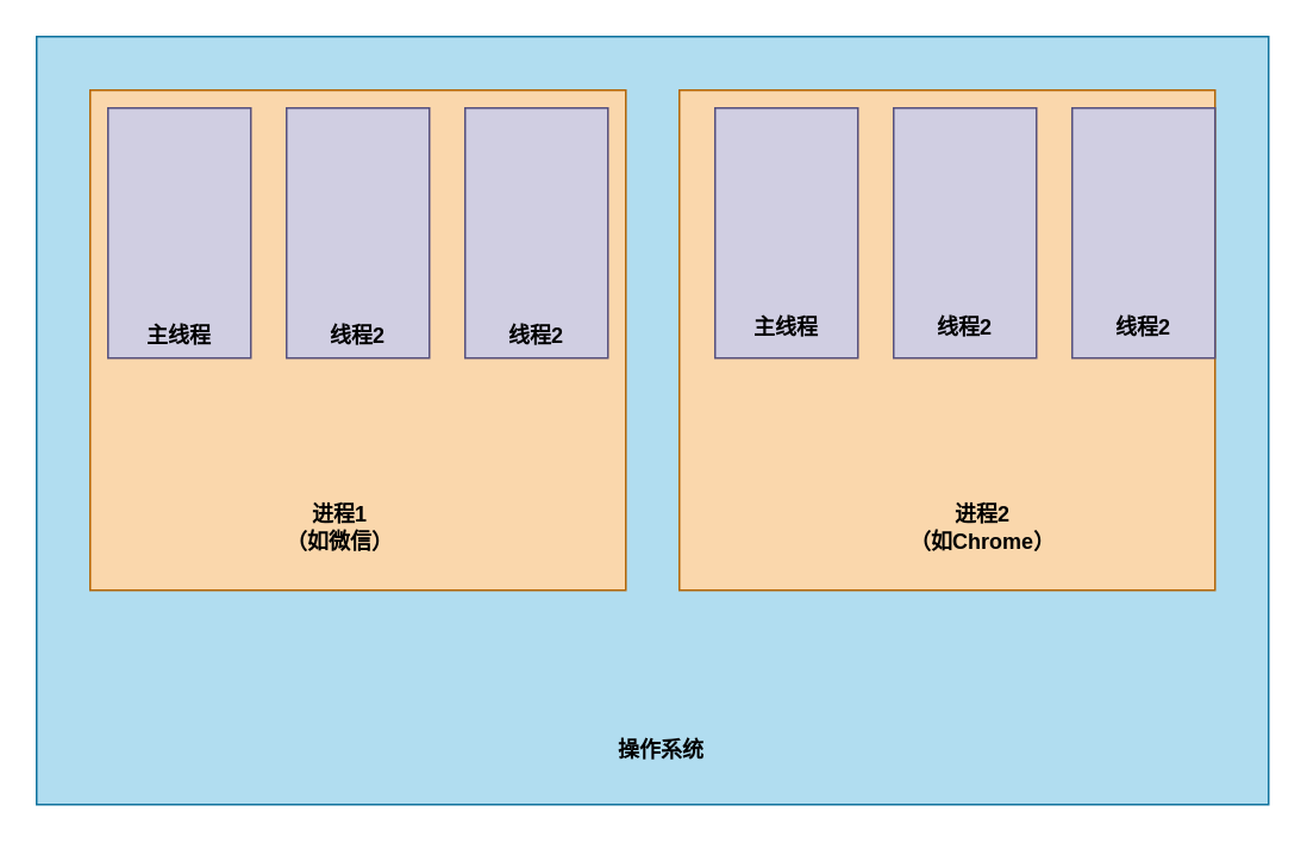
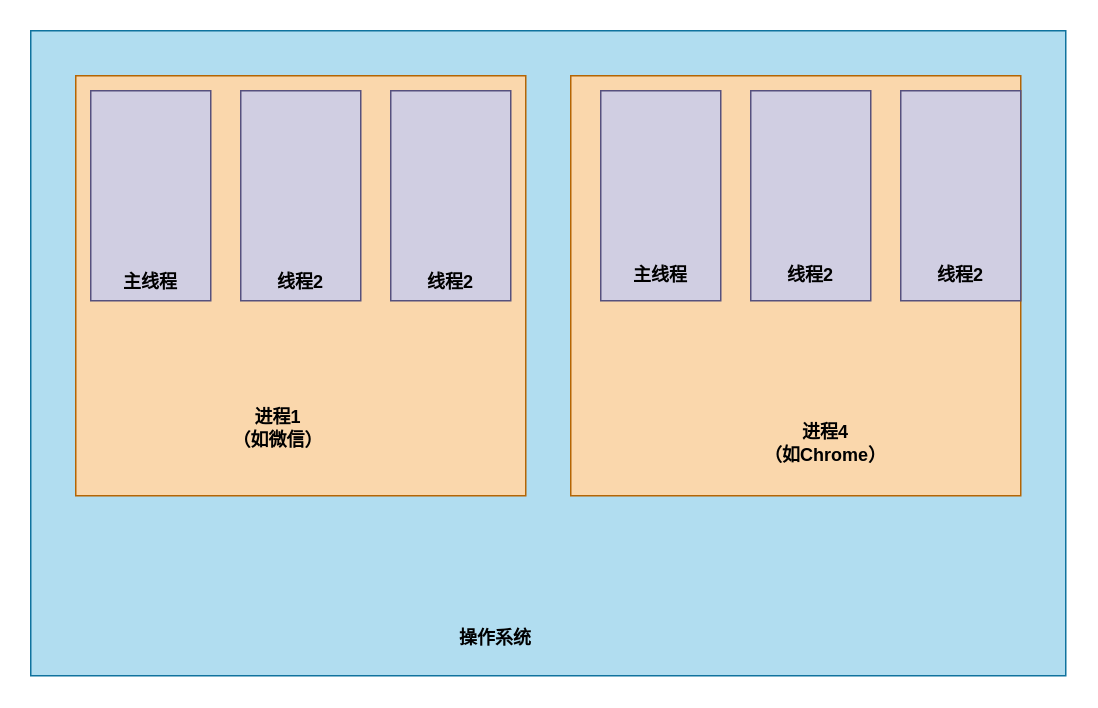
  <mxCell id="0" />
  <mxCell id="1" parent="0" />
  <mxCell id="2" value="" style="rounded=0;whiteSpace=wrap;html=1;fillColor=#b1ddf0;strokeColor=#10739e;" vertex="1" parent="1"><mxGeometry x="20" y="20" width="690" height="430" as="geometry" /></mxCell>
- <mxCell id="3" value="&lt;font color=&quot;#000000&quot;&gt;&lt;b&gt;操作系统&lt;/b&gt;&lt;/font&gt;" style="text;html=1;strokeColor=none;fillColor=none;align=center;verticalAlign=middle;whiteSpace=wrap;rounded=0;" vertex="1" parent="1"><mxGeometry x="310" y="395" width="120" height="50" as="geometry" /></mxCell>
+ <mxCell id="3" value="&lt;font color=&quot;#000000&quot;&gt;&lt;b&gt;操作系统&lt;/b&gt;&lt;/font&gt;" style="text;html=1;strokeColor=none;fillColor=none;align=center;verticalAlign=middle;whiteSpace=wrap;rounded=0;" vertex="1" parent="1"><mxGeometry x="270" y="400" width="120" height="50" as="geometry" /></mxCell>
  <mxCell id="4" value="" style="rounded=0;whiteSpace=wrap;html=1;fillColor=#fad7ac;strokeColor=#b46504;" vertex="1" parent="1"><mxGeometry x="50" y="50" width="300" height="280" as="geometry" /></mxCell>
  <mxCell id="5" value="" style="rounded=0;whiteSpace=wrap;html=1;fillColor=#fad7ac;strokeColor=#b46504;" vertex="1" parent="1"><mxGeometry x="380" y="50" width="300" height="280" as="geometry" /></mxCell>
- <mxCell id="6" value="&lt;font color=&quot;#000000&quot;&gt;&lt;b&gt;进程1&lt;br&gt;（如微信）&lt;/b&gt;&lt;/font&gt;" style="text;html=1;strokeColor=none;fillColor=none;align=center;verticalAlign=middle;whiteSpace=wrap;rounded=0;" vertex="1" parent="1"><mxGeometry x="130" y="270" width="120" height="50" as="geometry" /></mxCell>
- <mxCell id="7" value="&lt;font color=&quot;#000000&quot;&gt;&lt;b&gt;进程2&lt;br&gt;（如Chrome）&lt;br&gt;&lt;/b&gt;&lt;/font&gt;" style="text;html=1;strokeColor=none;fillColor=none;align=center;verticalAlign=middle;whiteSpace=wrap;rounded=0;" vertex="1" parent="1"><mxGeometry x="490" y="270" width="120" height="50" as="geometry" /></mxCell>
+ <mxCell id="6" value="&lt;font color=&quot;#000000&quot;&gt;&lt;b&gt;进程1&lt;br&gt;（如微信）&lt;/b&gt;&lt;/font&gt;" style="text;html=1;strokeColor=none;fillColor=none;align=center;verticalAlign=middle;whiteSpace=wrap;rounded=0;" vertex="1" parent="1"><mxGeometry x="125" y="260" width="120" height="50" as="geometry" /></mxCell>
+ <mxCell id="7" value="&lt;font color=&quot;#000000&quot;&gt;&lt;b&gt;进程4&lt;br&gt;（如Chrome）&lt;br&gt;&lt;/b&gt;&lt;/font&gt;" style="text;html=1;strokeColor=none;fillColor=none;align=center;verticalAlign=middle;whiteSpace=wrap;rounded=0;" vertex="1" parent="1"><mxGeometry x="490" y="270" width="120" height="50" as="geometry" /></mxCell>
  <mxCell id="8" value="" style="rounded=0;whiteSpace=wrap;html=1;fillColor=#d0cee2;strokeColor=#56517e;" vertex="1" parent="1"><mxGeometry x="60" y="60" width="80" height="140" as="geometry" /></mxCell>
  <mxCell id="9" value="" style="rounded=0;whiteSpace=wrap;html=1;fillColor=#d0cee2;strokeColor=#56517e;" vertex="1" parent="1"><mxGeometry x="160" y="60" width="80" height="140" as="geometry" /></mxCell>
  <mxCell id="10" value="" style="rounded=0;whiteSpace=wrap;html=1;fillColor=#d0cee2;strokeColor=#56517e;" vertex="1" parent="1"><mxGeometry x="260" y="60" width="80" height="140" as="geometry" /></mxCell>
  <mxCell id="11" value="&lt;font color=&quot;#000000&quot;&gt;&lt;b&gt;主线程&lt;/b&gt;&lt;/font&gt;" style="text;html=1;strokeColor=none;fillColor=none;align=center;verticalAlign=middle;whiteSpace=wrap;rounded=0;" vertex="1" parent="1"><mxGeometry x="80" y="175" width="40" height="25" as="geometry" /></mxCell>
  <mxCell id="12" value="&lt;font color=&quot;#000000&quot;&gt;&lt;b&gt;线程2&lt;/b&gt;&lt;/font&gt;" style="text;html=1;strokeColor=none;fillColor=none;align=center;verticalAlign=middle;whiteSpace=wrap;rounded=0;" vertex="1" parent="1"><mxGeometry x="180" y="175" width="40" height="25" as="geometry" /></mxCell>
  <mxCell id="13" value="&lt;font color=&quot;#000000&quot;&gt;&lt;b&gt;线程2&lt;/b&gt;&lt;/font&gt;" style="text;html=1;strokeColor=none;fillColor=none;align=center;verticalAlign=middle;whiteSpace=wrap;rounded=0;" vertex="1" parent="1"><mxGeometry x="280" y="175" width="40" height="25" as="geometry" /></mxCell>
  <mxCell id="14" value="" style="rounded=0;whiteSpace=wrap;html=1;fillColor=#d0cee2;strokeColor=#56517e;" vertex="1" parent="1"><mxGeometry x="400" y="60" width="80" height="140" as="geometry" /></mxCell>
  <mxCell id="15" value="" style="rounded=0;whiteSpace=wrap;html=1;fillColor=#d0cee2;strokeColor=#56517e;" vertex="1" parent="1"><mxGeometry x="500" y="60" width="80" height="140" as="geometry" /></mxCell>
  <mxCell id="16" value="" style="rounded=0;whiteSpace=wrap;html=1;fillColor=#d0cee2;strokeColor=#56517e;" vertex="1" parent="1"><mxGeometry x="600" y="60" width="80" height="140" as="geometry" /></mxCell>
  <mxCell id="17" value="&lt;font color=&quot;#000000&quot;&gt;&lt;b&gt;主线程&lt;/b&gt;&lt;/font&gt;" style="text;html=1;strokeColor=none;fillColor=none;align=center;verticalAlign=middle;whiteSpace=wrap;rounded=0;" vertex="1" parent="1"><mxGeometry x="420" y="170" width="40" height="25" as="geometry" /></mxCell>
  <mxCell id="18" value="&lt;font color=&quot;#000000&quot;&gt;&lt;b&gt;线程2&lt;/b&gt;&lt;/font&gt;" style="text;html=1;strokeColor=none;fillColor=none;align=center;verticalAlign=middle;whiteSpace=wrap;rounded=0;" vertex="1" parent="1"><mxGeometry x="520" y="170" width="40" height="25" as="geometry" /></mxCell>
  <mxCell id="19" value="&lt;font color=&quot;#000000&quot;&gt;&lt;b&gt;线程2&lt;/b&gt;&lt;/font&gt;" style="text;html=1;strokeColor=none;fillColor=none;align=center;verticalAlign=middle;whiteSpace=wrap;rounded=0;" vertex="1" parent="1"><mxGeometry x="620" y="170" width="40" height="25" as="geometry" /></mxCell>
